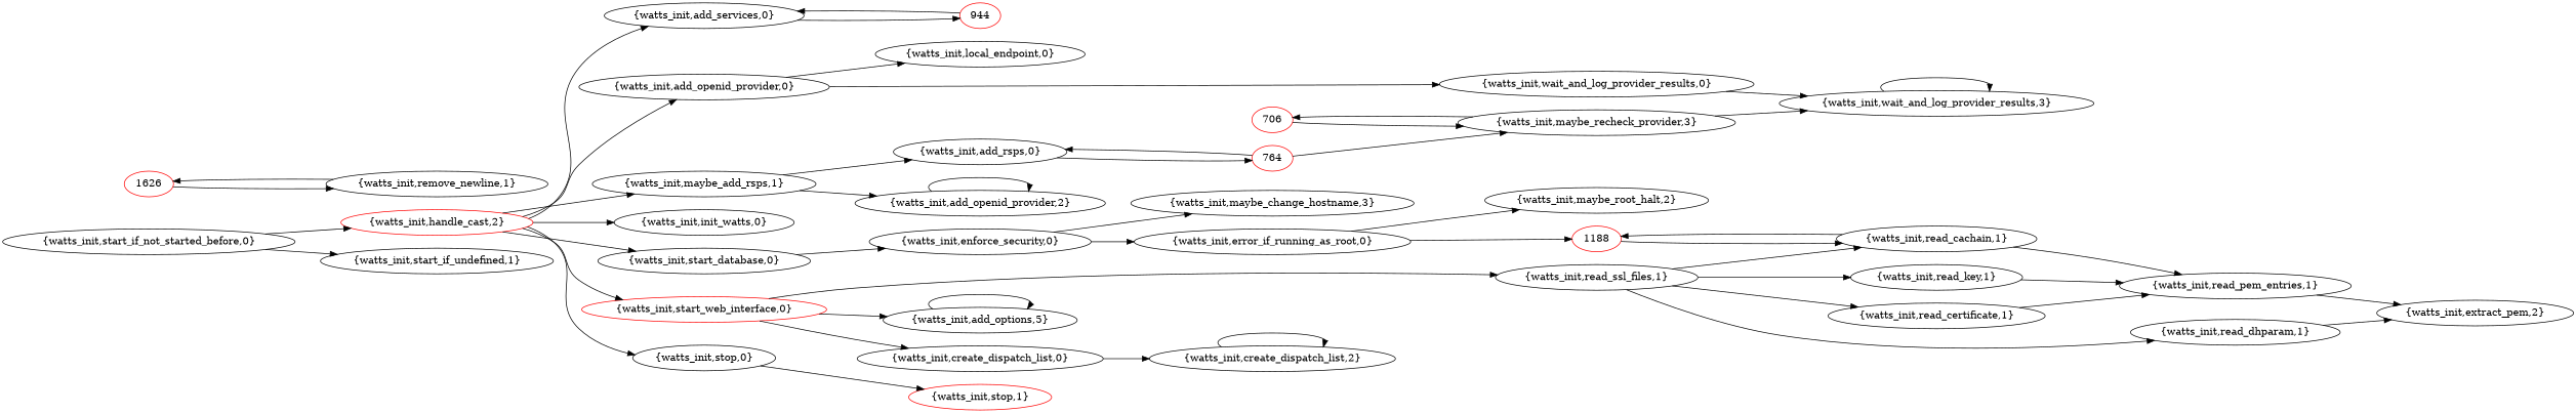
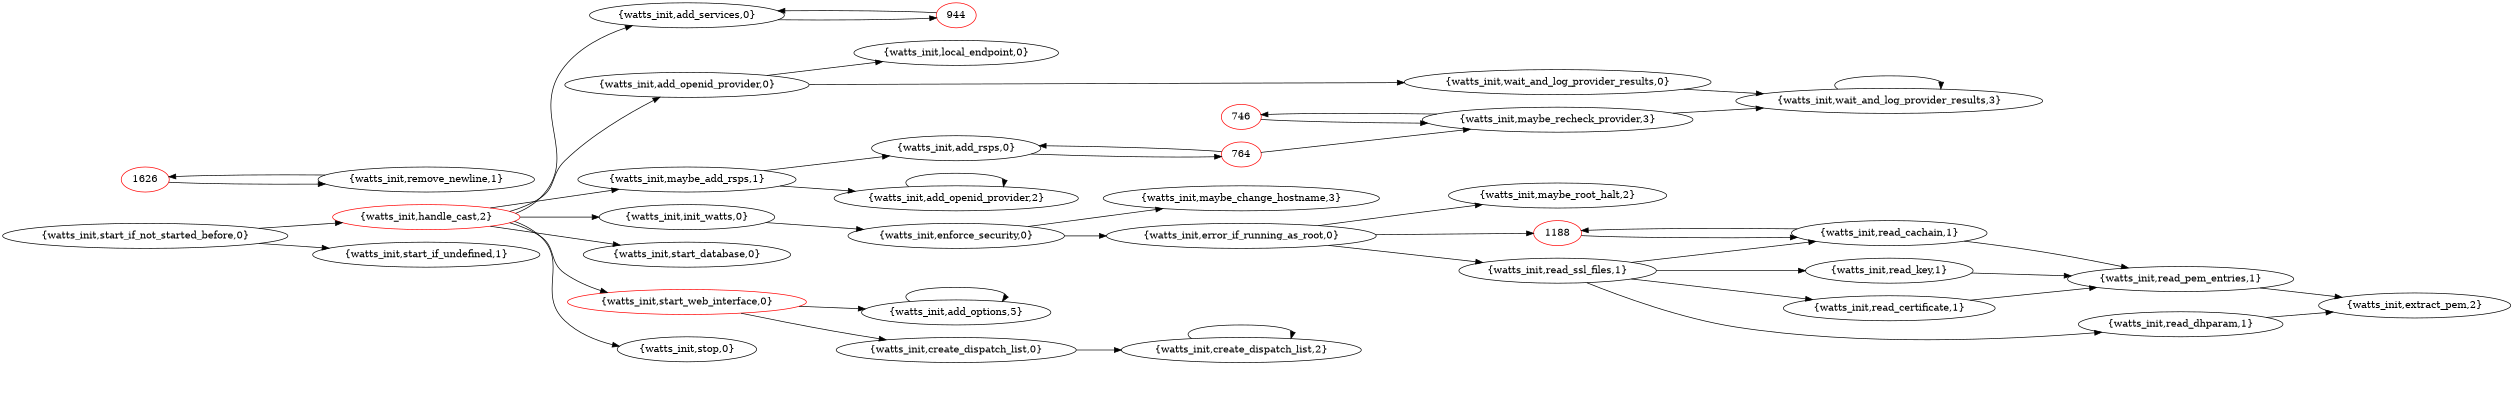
  digraph {
    CG=CG
    rankdir=LR
    node [heigth=0.400000]
-   706 [color=red width=0.550000]
+   706 [color=red width=0.550000 label=746]
    "{watts_init,maybe_recheck_provider,3}" [width=3.300000]
    "{watts_init,wait_and_log_provider_results,3}" [width=3.850000]
    764 [color=red width=0.550000]
    "{watts_init,add_rsps,0}" [width=2.200000]
    n6 [color=red label=944 width=0.550000]
    "{watts_init,add_services,0}" [width=2.750000]
    1188 [color=red width=0.550000]
    "{watts_init,read_cachain,1}" [width=2.750000]
    "{watts_init,read_pem_entries,1}" [width=2.750000]
    n11 [color=red label=1626 width=0.550000]
    "{watts_init,remove_newline,1}" [width=2.750000]
    "{watts_init,add_openid_provider,0}" [width=3.300000]
    "{watts_init,local_endpoint,0}" [width=2.750000]
    "{watts_init,wait_and_log_provider_results,0}" [width=3.850000]
    "{watts_init,add_openid_provider,2}" [width=3.300000]
    "{watts_init,add_options,5}" [width=2.750000]
    "{watts_init,create_dispatch_list,0}" [width=3.300000]
    "{watts_init,create_dispatch_list,2}" [width=3.300000]
    "{watts_init,enforce_security,0}" [width=2.750000]
    "{watts_init,error_if_running_as_root,0}" [width=3.300000]
    "{watts_init,maybe_change_hostname,3}" [width=3.300000]
    "{watts_init,maybe_root_halt,2}" [width=2.750000]
    "{watts_init,extract_pem,2}" [width=2.750000]
    "{watts_init,handle_cast,2}" [color=red width=2.750000]
    "{watts_init,init_watts,0}" [width=2.200000]
    "{watts_init,maybe_add_rsps,1}" [width=2.750000]
    "{watts_init,start_database,0}" [width=2.750000]
    "{watts_init,start_web_interface,0}" [color=red width=3.300000]
    "{watts_init,stop,0}" [width=2.200000]
    "{watts_init,start_if_not_started_before,0}" [width=3.850000]
    "{watts_init,start_if_undefined,1}" [width=3.300000]
    "{watts_init,read_ssl_files,1}" [width=2.750000]
-   "{watts_init,stop,1}" [color=red width=2.200000]
    "{watts_init,read_certificate,1}" [width=2.750000]
    "{watts_init,read_dhparam,1}" [width=2.750000]
    "{watts_init,read_key,1}" [width=2.200000]
    706 -> "{watts_init,maybe_recheck_provider,3}"
    "{watts_init,maybe_recheck_provider,3}" -> 706
    "{watts_init,maybe_recheck_provider,3}" -> "{watts_init,wait_and_log_provider_results,3}"
    "{watts_init,wait_and_log_provider_results,3}" -> "{watts_init,wait_and_log_provider_results,3}"
    764 -> "{watts_init,maybe_recheck_provider,3}"
    764 -> "{watts_init,add_rsps,0}"
    "{watts_init,add_rsps,0}" -> 764
    n6 -> "{watts_init,add_services,0}"
    "{watts_init,add_services,0}" -> n6
    1188 -> "{watts_init,read_cachain,1}"
    "{watts_init,read_cachain,1}" -> 1188
    "{watts_init,read_cachain,1}" -> "{watts_init,read_pem_entries,1}"
    "{watts_init,read_pem_entries,1}" -> "{watts_init,extract_pem,2}"
    n11 -> "{watts_init,remove_newline,1}"
    "{watts_init,remove_newline,1}" -> n11
    "{watts_init,add_openid_provider,0}" -> "{watts_init,local_endpoint,0}"
    "{watts_init,add_openid_provider,0}" -> "{watts_init,wait_and_log_provider_results,0}"
    "{watts_init,wait_and_log_provider_results,0}" -> "{watts_init,wait_and_log_provider_results,3}"
    "{watts_init,add_openid_provider,2}" -> "{watts_init,add_openid_provider,2}"
    "{watts_init,add_options,5}" -> "{watts_init,add_options,5}"
    "{watts_init,create_dispatch_list,0}" -> "{watts_init,create_dispatch_list,2}"
    "{watts_init,create_dispatch_list,2}" -> "{watts_init,create_dispatch_list,2}"
    "{watts_init,enforce_security,0}" -> "{watts_init,error_if_running_as_root,0}"
    "{watts_init,enforce_security,0}" -> "{watts_init,maybe_change_hostname,3}"
    "{watts_init,error_if_running_as_root,0}" -> 1188
    "{watts_init,error_if_running_as_root,0}" -> "{watts_init,maybe_root_halt,2}"
    "{watts_init,handle_cast,2}" -> "{watts_init,add_services,0}"
    "{watts_init,handle_cast,2}" -> "{watts_init,add_openid_provider,0}"
    "{watts_init,handle_cast,2}" -> "{watts_init,init_watts,0}"
    "{watts_init,handle_cast,2}" -> "{watts_init,maybe_add_rsps,1}"
    "{watts_init,handle_cast,2}" -> "{watts_init,start_database,0}"
    "{watts_init,handle_cast,2}" -> "{watts_init,start_web_interface,0}"
    "{watts_init,handle_cast,2}" -> "{watts_init,stop,0}"
-   "{watts_init,start_database,0}" -> "{watts_init,enforce_security,0}"
+   "{watts_init,init_watts,0}" -> "{watts_init,enforce_security,0}"
    "{watts_init,maybe_add_rsps,1}" -> "{watts_init,add_rsps,0}"
    "{watts_init,maybe_add_rsps,1}" -> "{watts_init,add_openid_provider,2}"
    "{watts_init,start_web_interface,0}" -> "{watts_init,add_options,5}"
    "{watts_init,start_web_interface,0}" -> "{watts_init,create_dispatch_list,0}"
-   "{watts_init,start_web_interface,0}" -> "{watts_init,read_ssl_files,1}"
-   "{watts_init,stop,0}" -> "{watts_init,stop,1}"
+   "{watts_init,error_if_running_as_root,0}" -> "{watts_init,read_ssl_files,1}"
    "{watts_init,start_if_not_started_before,0}" -> "{watts_init,handle_cast,2}"
    "{watts_init,start_if_not_started_before,0}" -> "{watts_init,start_if_undefined,1}"
    "{watts_init,read_ssl_files,1}" -> "{watts_init,read_cachain,1}"
    "{watts_init,read_ssl_files,1}" -> "{watts_init,read_certificate,1}"
    "{watts_init,read_ssl_files,1}" -> "{watts_init,read_dhparam,1}"
    "{watts_init,read_ssl_files,1}" -> "{watts_init,read_key,1}"
    "{watts_init,read_certificate,1}" -> "{watts_init,read_pem_entries,1}"
    "{watts_init,read_dhparam,1}" -> "{watts_init,extract_pem,2}"
    "{watts_init,read_key,1}" -> "{watts_init,read_pem_entries,1}"
  }
